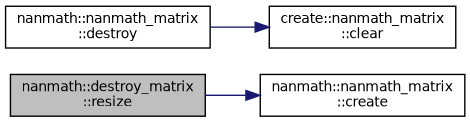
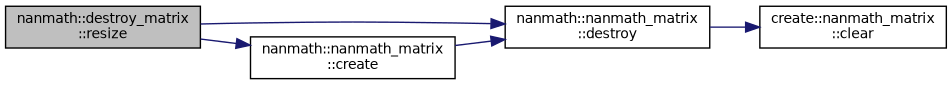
  digraph {
    fontname="DejaVu Sans"
    rankdir=LR
    node [color=black fillcolor=white fontname="DejaVu Sans" fontsize=10 shape=record style=filled]
    edge [color=midnightblue fontname="DejaVu Sans" fontsize=10 labelfontname=Helvetica labelfontsize=10 style=solid]
    n1 [fillcolor=grey75 fontcolor=black height=0.2 label="nanmath::destroy_matrix\l::resize" width=0.4]
    n2 [height=0.2 label="nanmath::nanmath_matrix\l::destroy" width=0.4]
    n3 [height=0.2 label="nanmath::nanmath_matrix\l::create" width=0.4]
    n4 [height=0.2 label="create::nanmath_matrix\l::clear" width=0.4]
+   n1 -> n2
    n1 -> n3
    n2 -> n4
+   n3 -> n2
  }
